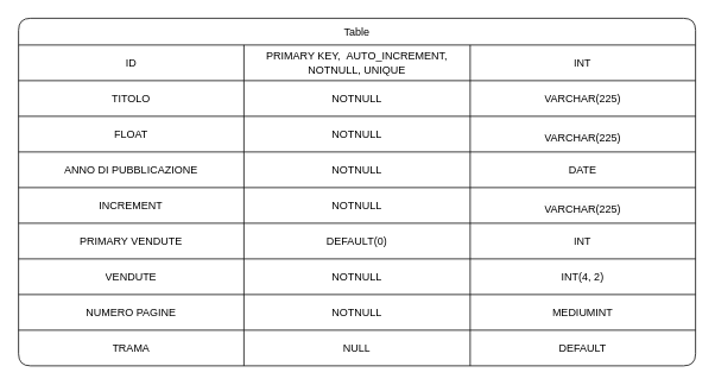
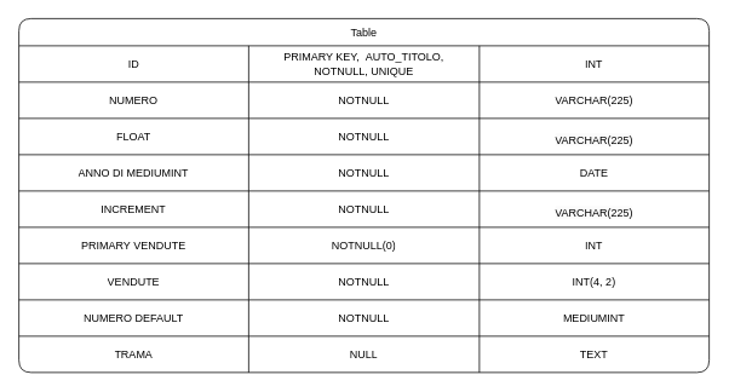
  <mxCell id="0" />
  <mxCell id="1" parent="0" />
  <mxCell id="2" value="Table" style="shape=table;startSize=30;container=1;collapsible=0;childLayout=tableLayout;rounded=1;swimlaneLine=1;shadow=0;" vertex="1" parent="1"><mxGeometry x="20" y="20" width="760" height="390" as="geometry" /></mxCell>
  <mxCell id="3" value="" style="shape=tableRow;horizontal=0;startSize=0;swimlaneHead=0;swimlaneBody=0;top=0;left=0;bottom=0;right=0;collapsible=0;dropTarget=0;fillColor=none;points=[[0,0.5],[1,0.5]];portConstraint=eastwest;" vertex="1" parent="2"><mxGeometry y="30" width="760" height="40" as="geometry" /></mxCell>
  <mxCell id="4" value="ID" style="shape=partialRectangle;html=1;whiteSpace=wrap;connectable=0;overflow=hidden;fillColor=none;top=0;left=0;bottom=0;right=0;pointerEvents=1;" vertex="1" parent="3"><mxGeometry width="253" height="40" as="geometry"><mxRectangle width="253" height="40" as="alternateBounds" /></mxGeometry></mxCell>
- <mxCell id="5" value="PRIMARY KEY,&amp;nbsp;&amp;nbsp;AUTO_INCREMENT, NOTNULL,&amp;nbsp;UNIQUE" style="shape=partialRectangle;html=1;whiteSpace=wrap;connectable=0;overflow=hidden;fillColor=none;top=0;left=0;bottom=0;right=0;pointerEvents=1;" vertex="1" parent="3"><mxGeometry x="253" width="254" height="40" as="geometry"><mxRectangle width="254" height="40" as="alternateBounds" /></mxGeometry></mxCell>
+ <mxCell id="5" value="PRIMARY KEY,&amp;nbsp;&amp;nbsp;AUTO_TITOLO, NOTNULL,&amp;nbsp;UNIQUE" style="shape=partialRectangle;html=1;whiteSpace=wrap;connectable=0;overflow=hidden;fillColor=none;top=0;left=0;bottom=0;right=0;pointerEvents=1;" vertex="1" parent="3"><mxGeometry x="253" width="254" height="40" as="geometry"><mxRectangle width="254" height="40" as="alternateBounds" /></mxGeometry></mxCell>
  <mxCell id="6" value="INT" style="shape=partialRectangle;html=1;whiteSpace=wrap;connectable=0;overflow=hidden;fillColor=none;top=0;left=0;bottom=0;right=0;pointerEvents=1;" vertex="1" parent="3"><mxGeometry x="507" width="253" height="40" as="geometry"><mxRectangle width="253" height="40" as="alternateBounds" /></mxGeometry></mxCell>
  <mxCell id="7" value="" style="shape=tableRow;horizontal=0;startSize=0;swimlaneHead=0;swimlaneBody=0;top=0;left=0;bottom=0;right=0;collapsible=0;dropTarget=0;fillColor=none;points=[[0,0.5],[1,0.5]];portConstraint=eastwest;" vertex="1" parent="2"><mxGeometry y="70" width="760" height="40" as="geometry" /></mxCell>
- <mxCell id="8" value="TITOLO" style="shape=partialRectangle;html=1;whiteSpace=wrap;connectable=0;overflow=hidden;fillColor=none;top=0;left=0;bottom=0;right=0;pointerEvents=1;" vertex="1" parent="7"><mxGeometry width="253" height="40" as="geometry"><mxRectangle width="253" height="40" as="alternateBounds" /></mxGeometry></mxCell>
+ <mxCell id="8" value="NUMERO" style="shape=partialRectangle;html=1;whiteSpace=wrap;connectable=0;overflow=hidden;fillColor=none;top=0;left=0;bottom=0;right=0;pointerEvents=1;" vertex="1" parent="7"><mxGeometry width="253" height="40" as="geometry"><mxRectangle width="253" height="40" as="alternateBounds" /></mxGeometry></mxCell>
  <mxCell id="9" value="NOTNULL" style="shape=partialRectangle;html=1;whiteSpace=wrap;connectable=0;overflow=hidden;fillColor=none;top=0;left=0;bottom=0;right=0;pointerEvents=1;" vertex="1" parent="7"><mxGeometry x="253" width="254" height="40" as="geometry"><mxRectangle width="254" height="40" as="alternateBounds" /></mxGeometry></mxCell>
  <mxCell id="10" value="VARCHAR(225)" style="shape=partialRectangle;html=1;whiteSpace=wrap;connectable=0;overflow=hidden;fillColor=none;top=0;left=0;bottom=0;right=0;pointerEvents=1;" vertex="1" parent="7"><mxGeometry x="507" width="253" height="40" as="geometry"><mxRectangle width="253" height="40" as="alternateBounds" /></mxGeometry></mxCell>
  <mxCell id="11" value="" style="shape=tableRow;horizontal=0;startSize=0;swimlaneHead=0;swimlaneBody=0;top=0;left=0;bottom=0;right=0;collapsible=0;dropTarget=0;fillColor=none;points=[[0,0.5],[1,0.5]];portConstraint=eastwest;" vertex="1" parent="2"><mxGeometry y="110" width="760" height="40" as="geometry" /></mxCell>
  <mxCell id="12" value="FLOAT" style="shape=partialRectangle;html=1;whiteSpace=wrap;connectable=0;overflow=hidden;fillColor=none;top=0;left=0;bottom=0;right=0;pointerEvents=1;" vertex="1" parent="11"><mxGeometry width="253" height="40" as="geometry"><mxRectangle width="253" height="40" as="alternateBounds" /></mxGeometry></mxCell>
  <mxCell id="13" value="NOTNULL" style="shape=partialRectangle;html=1;whiteSpace=wrap;connectable=0;overflow=hidden;fillColor=none;top=0;left=0;bottom=0;right=0;pointerEvents=1;" vertex="1" parent="11"><mxGeometry x="253" width="254" height="40" as="geometry"><mxRectangle width="254" height="40" as="alternateBounds" /></mxGeometry></mxCell>
  <mxCell id="14" value="&#10;&lt;span style=&quot;color: rgb(0, 0, 0); font-family: Helvetica; font-size: 12px; font-style: normal; font-variant-ligatures: normal; font-variant-caps: normal; font-weight: 400; letter-spacing: normal; orphans: 2; text-align: center; text-indent: 0px; text-transform: none; widows: 2; word-spacing: 0px; -webkit-text-stroke-width: 0px; background-color: rgb(251, 251, 251); text-decoration-thickness: initial; text-decoration-style: initial; text-decoration-color: initial; float: none; display: inline !important;&quot;&gt;VARCHAR(225)&lt;/span&gt;&#10;&#10;" style="shape=partialRectangle;html=1;whiteSpace=wrap;connectable=0;overflow=hidden;fillColor=none;top=0;left=0;bottom=0;right=0;pointerEvents=1;" vertex="1" parent="11"><mxGeometry x="507" width="253" height="40" as="geometry"><mxRectangle width="253" height="40" as="alternateBounds" /></mxGeometry></mxCell>
  <mxCell id="15" value="" style="shape=tableRow;horizontal=0;startSize=0;swimlaneHead=0;swimlaneBody=0;top=0;left=0;bottom=0;right=0;collapsible=0;dropTarget=0;fillColor=none;points=[[0,0.5],[1,0.5]];portConstraint=eastwest;" vertex="1" parent="2"><mxGeometry y="150" width="760" height="40" as="geometry" /></mxCell>
- <mxCell id="16" value="ANNO DI PUBBLICAZIONE" style="shape=partialRectangle;html=1;whiteSpace=wrap;connectable=0;overflow=hidden;fillColor=none;top=0;left=0;bottom=0;right=0;pointerEvents=1;" vertex="1" parent="15"><mxGeometry width="253" height="40" as="geometry"><mxRectangle width="253" height="40" as="alternateBounds" /></mxGeometry></mxCell>
+ <mxCell id="16" value="ANNO DI MEDIUMINT" style="shape=partialRectangle;html=1;whiteSpace=wrap;connectable=0;overflow=hidden;fillColor=none;top=0;left=0;bottom=0;right=0;pointerEvents=1;" vertex="1" parent="15"><mxGeometry width="253" height="40" as="geometry"><mxRectangle width="253" height="40" as="alternateBounds" /></mxGeometry></mxCell>
  <mxCell id="17" value="NOTNULL" style="shape=partialRectangle;html=1;whiteSpace=wrap;connectable=0;overflow=hidden;fillColor=none;top=0;left=0;bottom=0;right=0;pointerEvents=1;" vertex="1" parent="15"><mxGeometry x="253" width="254" height="40" as="geometry"><mxRectangle width="254" height="40" as="alternateBounds" /></mxGeometry></mxCell>
  <mxCell id="18" value="DATE" style="shape=partialRectangle;html=1;whiteSpace=wrap;connectable=0;overflow=hidden;fillColor=none;top=0;left=0;bottom=0;right=0;pointerEvents=1;" vertex="1" parent="15"><mxGeometry x="507" width="253" height="40" as="geometry"><mxRectangle width="253" height="40" as="alternateBounds" /></mxGeometry></mxCell>
  <mxCell id="19" value="" style="shape=tableRow;horizontal=0;startSize=0;swimlaneHead=0;swimlaneBody=0;top=0;left=0;bottom=0;right=0;collapsible=0;dropTarget=0;fillColor=none;points=[[0,0.5],[1,0.5]];portConstraint=eastwest;" vertex="1" parent="2"><mxGeometry y="190" width="760" height="40" as="geometry" /></mxCell>
  <mxCell id="20" value="INCREMENT" style="shape=partialRectangle;html=1;whiteSpace=wrap;connectable=0;overflow=hidden;fillColor=none;top=0;left=0;bottom=0;right=0;pointerEvents=1;" vertex="1" parent="19"><mxGeometry width="253" height="40" as="geometry"><mxRectangle width="253" height="40" as="alternateBounds" /></mxGeometry></mxCell>
  <mxCell id="21" value="NOTNULL" style="shape=partialRectangle;html=1;whiteSpace=wrap;connectable=0;overflow=hidden;fillColor=none;top=0;left=0;bottom=0;right=0;pointerEvents=1;" vertex="1" parent="19"><mxGeometry x="253" width="254" height="40" as="geometry"><mxRectangle width="254" height="40" as="alternateBounds" /></mxGeometry></mxCell>
  <mxCell id="22" value="&#10;&lt;span style=&quot;color: rgb(0, 0, 0); font-family: Helvetica; font-size: 12px; font-style: normal; font-variant-ligatures: normal; font-variant-caps: normal; font-weight: 400; letter-spacing: normal; orphans: 2; text-align: center; text-indent: 0px; text-transform: none; widows: 2; word-spacing: 0px; -webkit-text-stroke-width: 0px; background-color: rgb(251, 251, 251); text-decoration-thickness: initial; text-decoration-style: initial; text-decoration-color: initial; float: none; display: inline !important;&quot;&gt;VARCHAR(225)&lt;/span&gt;&#10;&#10;" style="shape=partialRectangle;html=1;whiteSpace=wrap;connectable=0;overflow=hidden;fillColor=none;top=0;left=0;bottom=0;right=0;pointerEvents=1;" vertex="1" parent="19"><mxGeometry x="507" width="253" height="40" as="geometry"><mxRectangle width="253" height="40" as="alternateBounds" /></mxGeometry></mxCell>
  <mxCell id="23" value="" style="shape=tableRow;horizontal=0;startSize=0;swimlaneHead=0;swimlaneBody=0;top=0;left=0;bottom=0;right=0;collapsible=0;dropTarget=0;fillColor=none;points=[[0,0.5],[1,0.5]];portConstraint=eastwest;" vertex="1" parent="2"><mxGeometry y="230" width="760" height="40" as="geometry" /></mxCell>
  <mxCell id="24" value="PRIMARY VENDUTE" style="shape=partialRectangle;html=1;whiteSpace=wrap;connectable=0;overflow=hidden;fillColor=none;top=0;left=0;bottom=0;right=0;pointerEvents=1;" vertex="1" parent="23"><mxGeometry width="253" height="40" as="geometry"><mxRectangle width="253" height="40" as="alternateBounds" /></mxGeometry></mxCell>
- <mxCell id="25" value="DEFAULT(0)" style="shape=partialRectangle;html=1;whiteSpace=wrap;connectable=0;overflow=hidden;fillColor=none;top=0;left=0;bottom=0;right=0;pointerEvents=1;" vertex="1" parent="23"><mxGeometry x="253" width="254" height="40" as="geometry"><mxRectangle width="254" height="40" as="alternateBounds" /></mxGeometry></mxCell>
+ <mxCell id="25" value="NOTNULL(0)" style="shape=partialRectangle;html=1;whiteSpace=wrap;connectable=0;overflow=hidden;fillColor=none;top=0;left=0;bottom=0;right=0;pointerEvents=1;" vertex="1" parent="23"><mxGeometry x="253" width="254" height="40" as="geometry"><mxRectangle width="254" height="40" as="alternateBounds" /></mxGeometry></mxCell>
  <mxCell id="26" value="INT" style="shape=partialRectangle;html=1;whiteSpace=wrap;connectable=0;overflow=hidden;fillColor=none;top=0;left=0;bottom=0;right=0;pointerEvents=1;" vertex="1" parent="23"><mxGeometry x="507" width="253" height="40" as="geometry"><mxRectangle width="253" height="40" as="alternateBounds" /></mxGeometry></mxCell>
  <mxCell id="27" value="" style="shape=tableRow;horizontal=0;startSize=0;swimlaneHead=0;swimlaneBody=0;top=0;left=0;bottom=0;right=0;collapsible=0;dropTarget=0;fillColor=none;points=[[0,0.5],[1,0.5]];portConstraint=eastwest;" vertex="1" parent="2"><mxGeometry y="270" width="760" height="40" as="geometry" /></mxCell>
  <mxCell id="28" value="VENDUTE" style="shape=partialRectangle;html=1;whiteSpace=wrap;connectable=0;overflow=hidden;fillColor=none;top=0;left=0;bottom=0;right=0;pointerEvents=1;" vertex="1" parent="27"><mxGeometry width="253" height="40" as="geometry"><mxRectangle width="253" height="40" as="alternateBounds" /></mxGeometry></mxCell>
  <mxCell id="29" value="NOTNULL" style="shape=partialRectangle;html=1;whiteSpace=wrap;connectable=0;overflow=hidden;fillColor=none;top=0;left=0;bottom=0;right=0;pointerEvents=1;" vertex="1" parent="27"><mxGeometry x="253" width="254" height="40" as="geometry"><mxRectangle width="254" height="40" as="alternateBounds" /></mxGeometry></mxCell>
  <mxCell id="30" value="INT(4, 2)" style="shape=partialRectangle;html=1;whiteSpace=wrap;connectable=0;overflow=hidden;fillColor=none;top=0;left=0;bottom=0;right=0;pointerEvents=1;" vertex="1" parent="27"><mxGeometry x="507" width="253" height="40" as="geometry"><mxRectangle width="253" height="40" as="alternateBounds" /></mxGeometry></mxCell>
  <mxCell id="31" value="" style="shape=tableRow;horizontal=0;startSize=0;swimlaneHead=0;swimlaneBody=0;top=0;left=0;bottom=0;right=0;collapsible=0;dropTarget=0;fillColor=none;points=[[0,0.5],[1,0.5]];portConstraint=eastwest;" vertex="1" parent="2"><mxGeometry y="310" width="760" height="40" as="geometry" /></mxCell>
- <mxCell id="32" value="NUMERO PAGINE" style="shape=partialRectangle;html=1;whiteSpace=wrap;connectable=0;overflow=hidden;fillColor=none;top=0;left=0;bottom=0;right=0;pointerEvents=1;" vertex="1" parent="31"><mxGeometry width="253" height="40" as="geometry"><mxRectangle width="253" height="40" as="alternateBounds" /></mxGeometry></mxCell>
+ <mxCell id="32" value="NUMERO DEFAULT" style="shape=partialRectangle;html=1;whiteSpace=wrap;connectable=0;overflow=hidden;fillColor=none;top=0;left=0;bottom=0;right=0;pointerEvents=1;" vertex="1" parent="31"><mxGeometry width="253" height="40" as="geometry"><mxRectangle width="253" height="40" as="alternateBounds" /></mxGeometry></mxCell>
  <mxCell id="33" value="NOTNULL" style="shape=partialRectangle;html=1;whiteSpace=wrap;connectable=0;overflow=hidden;fillColor=none;top=0;left=0;bottom=0;right=0;pointerEvents=1;" vertex="1" parent="31"><mxGeometry x="253" width="254" height="40" as="geometry"><mxRectangle width="254" height="40" as="alternateBounds" /></mxGeometry></mxCell>
  <mxCell id="34" value="MEDIUMINT" style="shape=partialRectangle;html=1;whiteSpace=wrap;connectable=0;overflow=hidden;fillColor=none;top=0;left=0;bottom=0;right=0;pointerEvents=1;" vertex="1" parent="31"><mxGeometry x="507" width="253" height="40" as="geometry"><mxRectangle width="253" height="40" as="alternateBounds" /></mxGeometry></mxCell>
  <mxCell id="35" value="" style="shape=tableRow;horizontal=0;startSize=0;swimlaneHead=0;swimlaneBody=0;top=0;left=0;bottom=0;right=0;collapsible=0;dropTarget=0;fillColor=none;points=[[0,0.5],[1,0.5]];portConstraint=eastwest;" vertex="1" parent="2"><mxGeometry y="350" width="760" height="40" as="geometry" /></mxCell>
  <mxCell id="36" value="TRAMA" style="shape=partialRectangle;html=1;whiteSpace=wrap;connectable=0;overflow=hidden;fillColor=none;top=0;left=0;bottom=0;right=0;pointerEvents=1;" vertex="1" parent="35"><mxGeometry width="253" height="40" as="geometry"><mxRectangle width="253" height="40" as="alternateBounds" /></mxGeometry></mxCell>
  <mxCell id="37" value="NULL" style="shape=partialRectangle;html=1;whiteSpace=wrap;connectable=0;overflow=hidden;fillColor=none;top=0;left=0;bottom=0;right=0;pointerEvents=1;" vertex="1" parent="35"><mxGeometry x="253" width="254" height="40" as="geometry"><mxRectangle width="254" height="40" as="alternateBounds" /></mxGeometry></mxCell>
- <mxCell id="38" value="DEFAULT" style="shape=partialRectangle;html=1;whiteSpace=wrap;connectable=0;overflow=hidden;fillColor=none;top=0;left=0;bottom=0;right=0;pointerEvents=1;" vertex="1" parent="35"><mxGeometry x="507" width="253" height="40" as="geometry"><mxRectangle width="253" height="40" as="alternateBounds" /></mxGeometry></mxCell>
+ <mxCell id="38" value="TEXT" style="shape=partialRectangle;html=1;whiteSpace=wrap;connectable=0;overflow=hidden;fillColor=none;top=0;left=0;bottom=0;right=0;pointerEvents=1;" vertex="1" parent="35"><mxGeometry x="507" width="253" height="40" as="geometry"><mxRectangle width="253" height="40" as="alternateBounds" /></mxGeometry></mxCell>
